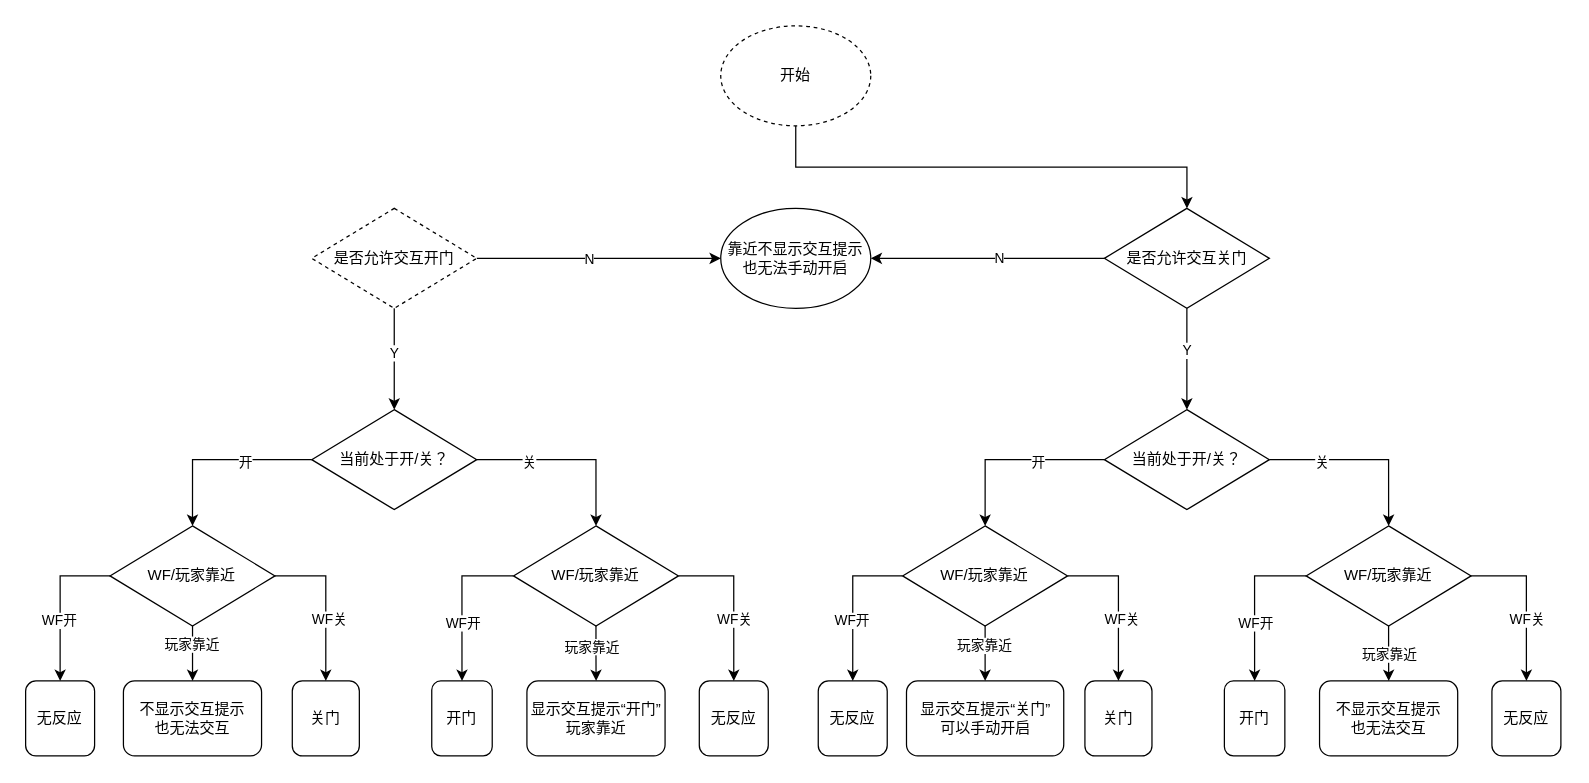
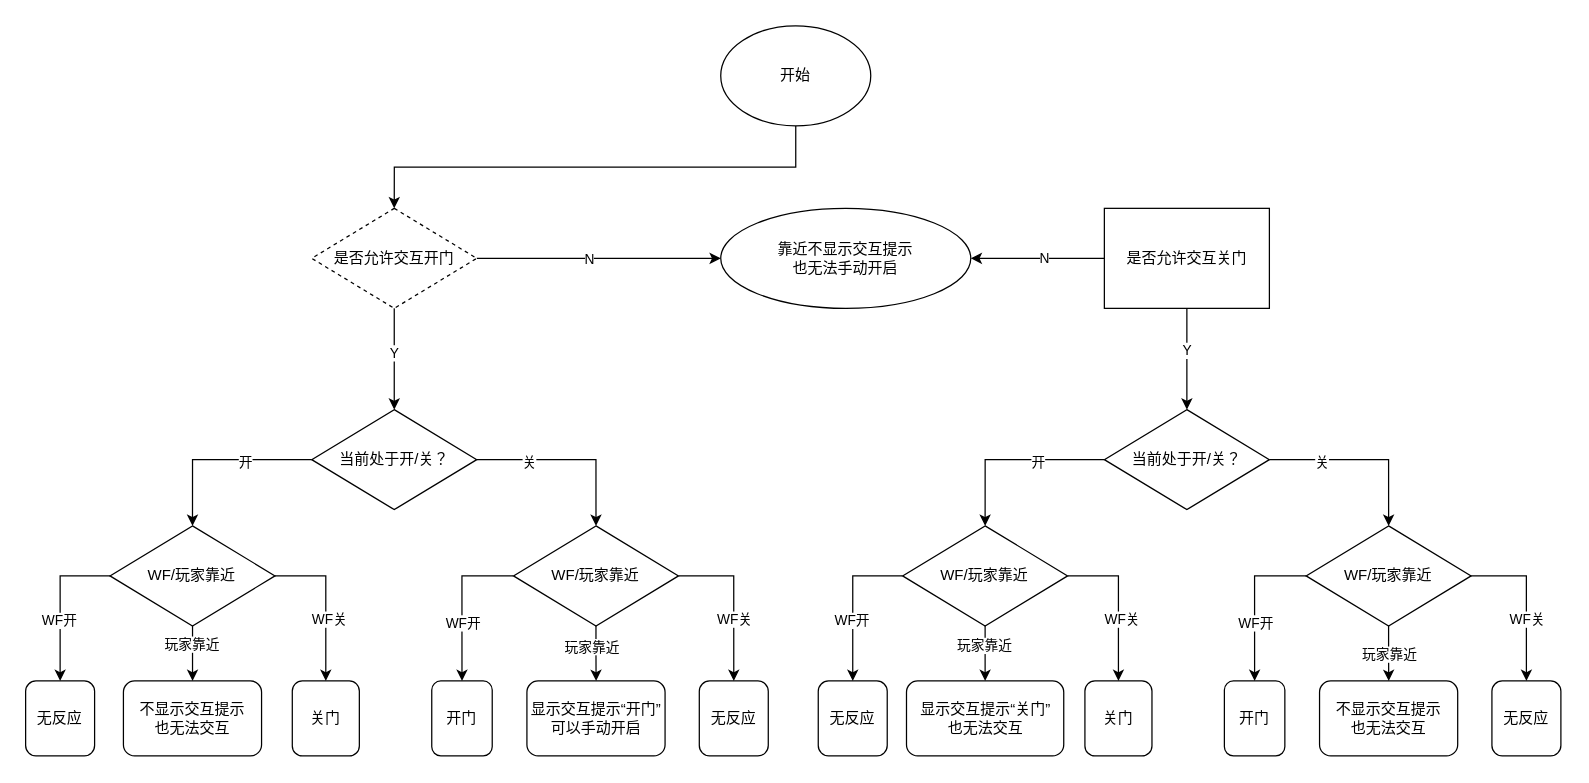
  <mxCell id="0" />
  <mxCell id="1" parent="0" />
- <mxCell id="2" style="edgeStyle=orthogonalEdgeStyle;rounded=0;orthogonalLoop=1;jettySize=auto;html=1;exitX=0.5;exitY=1;exitDx=0;exitDy=0;" parent="1" source="3" target="13" edge="1"><mxGeometry relative="1" as="geometry" /></mxCell>
- <mxCell id="3" value="开始" style="ellipse;whiteSpace=wrap;html=1;dashed=1;" parent="1" vertex="1"><mxGeometry x="576" y="20" width="120" height="80" as="geometry" /></mxCell>
- <mxCell id="4" value="靠近不显示交互提示&lt;br&gt;也无法手动开启" style="ellipse;whiteSpace=wrap;html=1;" parent="1" vertex="1"><mxGeometry x="576" y="166" width="120" height="80" as="geometry" /></mxCell>
+ <mxCell id="2" style="edgeStyle=orthogonalEdgeStyle;rounded=0;orthogonalLoop=1;jettySize=auto;html=1;exitX=0.5;exitY=1;exitDx=0;exitDy=0;entryX=0.5;entryY=0;entryDx=0;entryDy=0;" parent="1" source="3" target="18" edge="1"><mxGeometry relative="1" as="geometry" /></mxCell>
+ <mxCell id="3" value="开始" style="ellipse;whiteSpace=wrap;html=1;" parent="1" vertex="1"><mxGeometry x="576" y="20" width="120" height="80" as="geometry" /></mxCell>
+ <mxCell id="4" value="靠近不显示交互提示&lt;br&gt;也无法手动开启" style="ellipse;whiteSpace=wrap;html=1;" parent="1" vertex="1"><mxGeometry x="576" y="166" width="200" height="80" as="geometry" /></mxCell>
  <mxCell id="5" value="" style="edgeStyle=orthogonalEdgeStyle;rounded=0;orthogonalLoop=1;jettySize=auto;html=1;exitX=0;exitY=0.5;exitDx=0;exitDy=0;entryX=0.5;entryY=0;entryDx=0;entryDy=0;" parent="1" source="9" target="27" edge="1"><mxGeometry relative="1" as="geometry"><mxPoint x="174.85" y="466" as="targetPoint" /></mxGeometry></mxCell>
  <mxCell id="6" value="开" style="edgeLabel;html=1;align=center;verticalAlign=middle;resizable=0;points=[];" parent="5" vertex="1" connectable="0"><mxGeometry x="-0.291" y="1" relative="1" as="geometry"><mxPoint as="offset" /></mxGeometry></mxCell>
  <mxCell id="7" style="edgeStyle=orthogonalEdgeStyle;rounded=0;orthogonalLoop=1;jettySize=auto;html=1;exitX=1;exitY=0.5;exitDx=0;exitDy=0;entryX=0.5;entryY=0;entryDx=0;entryDy=0;" parent="1" source="9" target="33" edge="1"><mxGeometry relative="1" as="geometry" /></mxCell>
  <mxCell id="8" value="关" style="edgeLabel;html=1;align=center;verticalAlign=middle;resizable=0;points=[];" parent="7" vertex="1" connectable="0"><mxGeometry x="-0.43" y="-1" relative="1" as="geometry"><mxPoint as="offset" /></mxGeometry></mxCell>
  <mxCell id="9" value="当前处于开/关？" style="rhombus;whiteSpace=wrap;html=1;" parent="1" vertex="1"><mxGeometry x="248.85" y="327" width="132" height="80" as="geometry" /></mxCell>
  <mxCell id="10" value="无反应" style="rounded=1;whiteSpace=wrap;html=1;" parent="1" vertex="1"><mxGeometry x="20" y="544" width="55.17" height="60" as="geometry" /></mxCell>
  <mxCell id="11" style="edgeStyle=orthogonalEdgeStyle;rounded=0;orthogonalLoop=1;jettySize=auto;html=1;exitX=0.5;exitY=1;exitDx=0;exitDy=0;entryX=0.5;entryY=0;entryDx=0;entryDy=0;" parent="1" source="13" target="44" edge="1"><mxGeometry relative="1" as="geometry"><mxPoint x="803" y="327" as="targetPoint" /></mxGeometry></mxCell>
  <mxCell id="12" value="Y" style="edgeLabel;html=1;align=center;verticalAlign=middle;resizable=0;points=[];" parent="11" vertex="1" connectable="0"><mxGeometry x="-0.288" y="2" relative="1" as="geometry"><mxPoint x="-2" y="4" as="offset" /></mxGeometry></mxCell>
- <mxCell id="13" value="是否允许交互关门" style="rhombus;whiteSpace=wrap;html=1;" parent="1" vertex="1"><mxGeometry x="882.85" y="166" width="132" height="80" as="geometry" /></mxCell>
+ <mxCell id="13" value="是否允许交互关门" style="whiteSpace=wrap;html=1;rounded=0;" parent="1" vertex="1"><mxGeometry x="882.85" y="166" width="132" height="80" as="geometry" /></mxCell>
  <mxCell id="14" value="" style="edgeStyle=orthogonalEdgeStyle;rounded=0;orthogonalLoop=1;jettySize=auto;html=1;" parent="1" source="18" target="4" edge="1"><mxGeometry relative="1" as="geometry" /></mxCell>
  <mxCell id="15" value="N" style="edgeLabel;html=1;align=center;verticalAlign=middle;resizable=0;points=[];" parent="14" vertex="1" connectable="0"><mxGeometry x="-0.081" relative="1" as="geometry"><mxPoint as="offset" /></mxGeometry></mxCell>
  <mxCell id="16" style="edgeStyle=orthogonalEdgeStyle;rounded=0;orthogonalLoop=1;jettySize=auto;html=1;exitX=0.5;exitY=1;exitDx=0;exitDy=0;" parent="1" source="18" target="9" edge="1"><mxGeometry relative="1" as="geometry" /></mxCell>
  <mxCell id="17" value="Y" style="edgeLabel;html=1;align=center;verticalAlign=middle;resizable=0;points=[];" parent="16" vertex="1" connectable="0"><mxGeometry x="-0.856" relative="1" as="geometry"><mxPoint y="29" as="offset" /></mxGeometry></mxCell>
  <mxCell id="18" value="是否允许交互开门" style="rhombus;whiteSpace=wrap;html=1;dashed=1;" parent="1" vertex="1"><mxGeometry x="248.85" y="166" width="132" height="80" as="geometry" /></mxCell>
  <mxCell id="19" style="edgeStyle=orthogonalEdgeStyle;rounded=0;orthogonalLoop=1;jettySize=auto;html=1;exitX=0;exitY=0.5;exitDx=0;exitDy=0;entryX=1;entryY=0.5;entryDx=0;entryDy=0;" parent="1" source="13" target="4" edge="1"><mxGeometry relative="1" as="geometry" /></mxCell>
  <mxCell id="20" value="N" style="edgeLabel;html=1;align=center;verticalAlign=middle;resizable=0;points=[];" parent="19" vertex="1" connectable="0"><mxGeometry x="-0.106" y="-1" relative="1" as="geometry"><mxPoint as="offset" /></mxGeometry></mxCell>
  <mxCell id="21" style="edgeStyle=orthogonalEdgeStyle;rounded=0;orthogonalLoop=1;jettySize=auto;html=1;exitX=0;exitY=0.5;exitDx=0;exitDy=0;entryX=0.5;entryY=0;entryDx=0;entryDy=0;" parent="1" source="27" target="10" edge="1"><mxGeometry relative="1" as="geometry"><mxPoint x="36.645" y="505.809" as="targetPoint" /></mxGeometry></mxCell>
  <mxCell id="22" value="WF开" style="edgeLabel;html=1;align=center;verticalAlign=middle;resizable=0;points=[];" parent="21" vertex="1" connectable="0"><mxGeometry x="0.279" y="-1" relative="1" as="geometry"><mxPoint y="-4" as="offset" /></mxGeometry></mxCell>
  <mxCell id="23" style="edgeStyle=orthogonalEdgeStyle;rounded=0;orthogonalLoop=1;jettySize=auto;html=1;exitX=1;exitY=0.5;exitDx=0;exitDy=0;" parent="1" source="27" target="38" edge="1"><mxGeometry relative="1" as="geometry" /></mxCell>
  <mxCell id="24" value="WF关" style="edgeLabel;html=1;align=center;verticalAlign=middle;resizable=0;points=[];" parent="23" vertex="1" connectable="0"><mxGeometry x="-0.111" y="2" relative="1" as="geometry"><mxPoint y="20" as="offset" /></mxGeometry></mxCell>
  <mxCell id="25" value="" style="edgeStyle=orthogonalEdgeStyle;rounded=0;orthogonalLoop=1;jettySize=auto;html=1;" parent="1" source="27" target="28" edge="1"><mxGeometry relative="1" as="geometry" /></mxCell>
  <mxCell id="26" value="玩家靠近" style="edgeLabel;html=1;align=center;verticalAlign=middle;resizable=0;points=[];" parent="25" vertex="1" connectable="0"><mxGeometry x="-0.324" y="-1" relative="1" as="geometry"><mxPoint as="offset" /></mxGeometry></mxCell>
  <mxCell id="27" value="WF/玩家靠近" style="rhombus;whiteSpace=wrap;html=1;" parent="1" vertex="1"><mxGeometry x="87.47" y="420" width="132" height="80" as="geometry" /></mxCell>
  <mxCell id="28" value="不显示交互提示&lt;br&gt;也无法交互" style="rounded=1;whiteSpace=wrap;html=1;" parent="1" vertex="1"><mxGeometry x="98.22" y="544" width="110.5" height="60" as="geometry" /></mxCell>
  <mxCell id="29" value="" style="edgeStyle=orthogonalEdgeStyle;rounded=0;orthogonalLoop=1;jettySize=auto;html=1;" parent="1" source="33" target="36" edge="1"><mxGeometry relative="1" as="geometry" /></mxCell>
  <mxCell id="30" value="玩家靠近" style="edgeLabel;html=1;align=center;verticalAlign=middle;resizable=0;points=[];" vertex="1" connectable="0" parent="29"><mxGeometry x="-0.234" y="-4" relative="1" as="geometry"><mxPoint as="offset" /></mxGeometry></mxCell>
  <mxCell id="31" style="edgeStyle=orthogonalEdgeStyle;rounded=0;orthogonalLoop=1;jettySize=auto;html=1;exitX=1;exitY=0.5;exitDx=0;exitDy=0;entryX=0.5;entryY=0;entryDx=0;entryDy=0;" parent="1" source="33" target="39" edge="1"><mxGeometry relative="1" as="geometry" /></mxCell>
  <mxCell id="32" value="WF关" style="edgeLabel;html=1;align=center;verticalAlign=middle;resizable=0;points=[];" parent="31" vertex="1" connectable="0"><mxGeometry x="0.209" y="-2" relative="1" as="geometry"><mxPoint x="2" y="2" as="offset" /></mxGeometry></mxCell>
  <mxCell id="33" value="WF/玩家靠近" style="rhombus;whiteSpace=wrap;html=1;" parent="1" vertex="1"><mxGeometry x="410.22" y="420" width="132" height="80" as="geometry" /></mxCell>
  <mxCell id="34" style="edgeStyle=orthogonalEdgeStyle;rounded=0;orthogonalLoop=1;jettySize=auto;html=1;exitX=0;exitY=0.5;exitDx=0;exitDy=0;entryX=0.5;entryY=0;entryDx=0;entryDy=0;" parent="1" source="33" target="37" edge="1"><mxGeometry relative="1" as="geometry"><mxPoint x="354.645" y="520.809" as="targetPoint" /><mxPoint x="372.85" y="475" as="sourcePoint" /></mxGeometry></mxCell>
  <mxCell id="35" value="WF开" style="edgeLabel;html=1;align=center;verticalAlign=middle;resizable=0;points=[];" parent="34" vertex="1" connectable="0"><mxGeometry x="0.26" relative="1" as="geometry"><mxPoint as="offset" /></mxGeometry></mxCell>
- <mxCell id="36" value="显示交互提示“开门”&lt;br&gt;玩家靠近" style="rounded=1;whiteSpace=wrap;html=1;" parent="1" vertex="1"><mxGeometry x="420.97" y="544" width="110.5" height="60" as="geometry" /></mxCell>
+ <mxCell id="36" value="显示交互提示“开门”&lt;br&gt;可以手动开启" style="rounded=1;whiteSpace=wrap;html=1;" parent="1" vertex="1"><mxGeometry x="420.97" y="544" width="110.5" height="60" as="geometry" /></mxCell>
  <mxCell id="37" value="开门" style="rounded=1;whiteSpace=wrap;html=1;" parent="1" vertex="1"><mxGeometry x="344.85" y="544" width="48.37" height="60" as="geometry" /></mxCell>
  <mxCell id="38" value="关门" style="rounded=1;whiteSpace=wrap;html=1;" parent="1" vertex="1"><mxGeometry x="233.3" y="544" width="53.63" height="60" as="geometry" /></mxCell>
  <mxCell id="39" value="无反应" style="rounded=1;whiteSpace=wrap;html=1;" parent="1" vertex="1"><mxGeometry x="558.85" y="544" width="55.17" height="60" as="geometry" /></mxCell>
  <mxCell id="40" value="" style="edgeStyle=orthogonalEdgeStyle;rounded=0;orthogonalLoop=1;jettySize=auto;html=1;exitX=0;exitY=0.5;exitDx=0;exitDy=0;entryX=0.5;entryY=0;entryDx=0;entryDy=0;" parent="1" source="44" target="52" edge="1"><mxGeometry relative="1" as="geometry"><mxPoint x="808.85" y="466" as="targetPoint" /></mxGeometry></mxCell>
  <mxCell id="41" value="开" style="edgeLabel;html=1;align=center;verticalAlign=middle;resizable=0;points=[];" parent="40" vertex="1" connectable="0"><mxGeometry x="-0.291" y="1" relative="1" as="geometry"><mxPoint as="offset" /></mxGeometry></mxCell>
  <mxCell id="42" style="edgeStyle=orthogonalEdgeStyle;rounded=0;orthogonalLoop=1;jettySize=auto;html=1;exitX=1;exitY=0.5;exitDx=0;exitDy=0;entryX=0.5;entryY=0;entryDx=0;entryDy=0;" parent="1" source="44" target="58" edge="1"><mxGeometry relative="1" as="geometry" /></mxCell>
  <mxCell id="43" value="关" style="edgeLabel;html=1;align=center;verticalAlign=middle;resizable=0;points=[];" parent="42" vertex="1" connectable="0"><mxGeometry x="-0.43" y="-1" relative="1" as="geometry"><mxPoint as="offset" /></mxGeometry></mxCell>
  <mxCell id="44" value="当前处于开/关？" style="rhombus;whiteSpace=wrap;html=1;" parent="1" vertex="1"><mxGeometry x="882.85" y="327" width="132" height="80" as="geometry" /></mxCell>
  <mxCell id="45" value="无反应" style="rounded=1;whiteSpace=wrap;html=1;" parent="1" vertex="1"><mxGeometry x="654" y="544" width="55.17" height="60" as="geometry" /></mxCell>
  <mxCell id="46" style="edgeStyle=orthogonalEdgeStyle;rounded=0;orthogonalLoop=1;jettySize=auto;html=1;exitX=0;exitY=0.5;exitDx=0;exitDy=0;entryX=0.5;entryY=0;entryDx=0;entryDy=0;" parent="1" source="52" target="45" edge="1"><mxGeometry relative="1" as="geometry"><mxPoint x="670.645" y="505.809" as="targetPoint" /></mxGeometry></mxCell>
  <mxCell id="47" value="WF开" style="edgeLabel;html=1;align=center;verticalAlign=middle;resizable=0;points=[];" parent="46" vertex="1" connectable="0"><mxGeometry x="0.279" y="-1" relative="1" as="geometry"><mxPoint y="-4" as="offset" /></mxGeometry></mxCell>
  <mxCell id="48" style="edgeStyle=orthogonalEdgeStyle;rounded=0;orthogonalLoop=1;jettySize=auto;html=1;exitX=1;exitY=0.5;exitDx=0;exitDy=0;" parent="1" source="52" target="63" edge="1"><mxGeometry relative="1" as="geometry" /></mxCell>
  <mxCell id="49" value="WF关" style="edgeLabel;html=1;align=center;verticalAlign=middle;resizable=0;points=[];" parent="48" vertex="1" connectable="0"><mxGeometry x="-0.111" y="2" relative="1" as="geometry"><mxPoint y="20" as="offset" /></mxGeometry></mxCell>
  <mxCell id="50" value="" style="edgeStyle=orthogonalEdgeStyle;rounded=0;orthogonalLoop=1;jettySize=auto;html=1;" parent="1" source="52" target="53" edge="1"><mxGeometry relative="1" as="geometry" /></mxCell>
  <mxCell id="51" value="玩家靠近" style="edgeLabel;html=1;align=center;verticalAlign=middle;resizable=0;points=[];" parent="50" vertex="1" connectable="0"><mxGeometry x="-0.324" y="-1" relative="1" as="geometry"><mxPoint as="offset" /></mxGeometry></mxCell>
  <mxCell id="52" value="WF/玩家靠近" style="rhombus;whiteSpace=wrap;html=1;" parent="1" vertex="1"><mxGeometry x="721.47" y="420" width="132" height="80" as="geometry" /></mxCell>
- <mxCell id="53" value="显示交互提示“关门”&lt;br style=&quot;border-color: var(--border-color);&quot;&gt;可以手动开启" style="rounded=1;whiteSpace=wrap;html=1;" parent="1" vertex="1"><mxGeometry x="724.58" y="544" width="125.78" height="60" as="geometry" /></mxCell>
+ <mxCell id="53" value="显示交互提示“关门”&lt;br style=&quot;border-color: var(--border-color);&quot;&gt;也无法交互" style="rounded=1;whiteSpace=wrap;html=1;" parent="1" vertex="1"><mxGeometry x="724.58" y="544" width="125.78" height="60" as="geometry" /></mxCell>
  <mxCell id="54" value="" style="edgeStyle=orthogonalEdgeStyle;rounded=0;orthogonalLoop=1;jettySize=auto;html=1;" parent="1" source="58" target="61" edge="1"><mxGeometry relative="1" as="geometry" /></mxCell>
  <mxCell id="55" value="玩家靠近" style="edgeLabel;html=1;align=center;verticalAlign=middle;resizable=0;points=[];" vertex="1" connectable="0" parent="54"><mxGeometry x="0.043" relative="1" as="geometry"><mxPoint as="offset" /></mxGeometry></mxCell>
  <mxCell id="56" style="edgeStyle=orthogonalEdgeStyle;rounded=0;orthogonalLoop=1;jettySize=auto;html=1;exitX=1;exitY=0.5;exitDx=0;exitDy=0;entryX=0.5;entryY=0;entryDx=0;entryDy=0;" parent="1" source="58" target="64" edge="1"><mxGeometry relative="1" as="geometry" /></mxCell>
  <mxCell id="57" value="WF关" style="edgeLabel;html=1;align=center;verticalAlign=middle;resizable=0;points=[];" parent="56" vertex="1" connectable="0"><mxGeometry x="0.209" y="-2" relative="1" as="geometry"><mxPoint x="2" y="2" as="offset" /></mxGeometry></mxCell>
  <mxCell id="58" value="WF/玩家靠近" style="rhombus;whiteSpace=wrap;html=1;" parent="1" vertex="1"><mxGeometry x="1044.22" y="420" width="132" height="80" as="geometry" /></mxCell>
  <mxCell id="59" style="edgeStyle=orthogonalEdgeStyle;rounded=0;orthogonalLoop=1;jettySize=auto;html=1;exitX=0;exitY=0.5;exitDx=0;exitDy=0;entryX=0.5;entryY=0;entryDx=0;entryDy=0;" parent="1" source="58" target="62" edge="1"><mxGeometry relative="1" as="geometry"><mxPoint x="988.645" y="520.809" as="targetPoint" /><mxPoint x="1006.85" y="475" as="sourcePoint" /></mxGeometry></mxCell>
  <mxCell id="60" value="WF开" style="edgeLabel;html=1;align=center;verticalAlign=middle;resizable=0;points=[];" parent="59" vertex="1" connectable="0"><mxGeometry x="0.26" relative="1" as="geometry"><mxPoint as="offset" /></mxGeometry></mxCell>
  <mxCell id="61" value="不显示交互提示&lt;br style=&quot;border-color: var(--border-color);&quot;&gt;也无法交互" style="rounded=1;whiteSpace=wrap;html=1;" parent="1" vertex="1"><mxGeometry x="1054.97" y="544" width="110.5" height="60" as="geometry" /></mxCell>
  <mxCell id="62" value="开门" style="rounded=1;whiteSpace=wrap;html=1;" parent="1" vertex="1"><mxGeometry x="978.85" y="544" width="48.37" height="60" as="geometry" /></mxCell>
  <mxCell id="63" value="关门" style="rounded=1;whiteSpace=wrap;html=1;" parent="1" vertex="1"><mxGeometry x="867.3" y="544" width="53.63" height="60" as="geometry" /></mxCell>
  <mxCell id="64" value="无反应" style="rounded=1;whiteSpace=wrap;html=1;" parent="1" vertex="1"><mxGeometry x="1192.85" y="544" width="55.17" height="60" as="geometry" /></mxCell>
